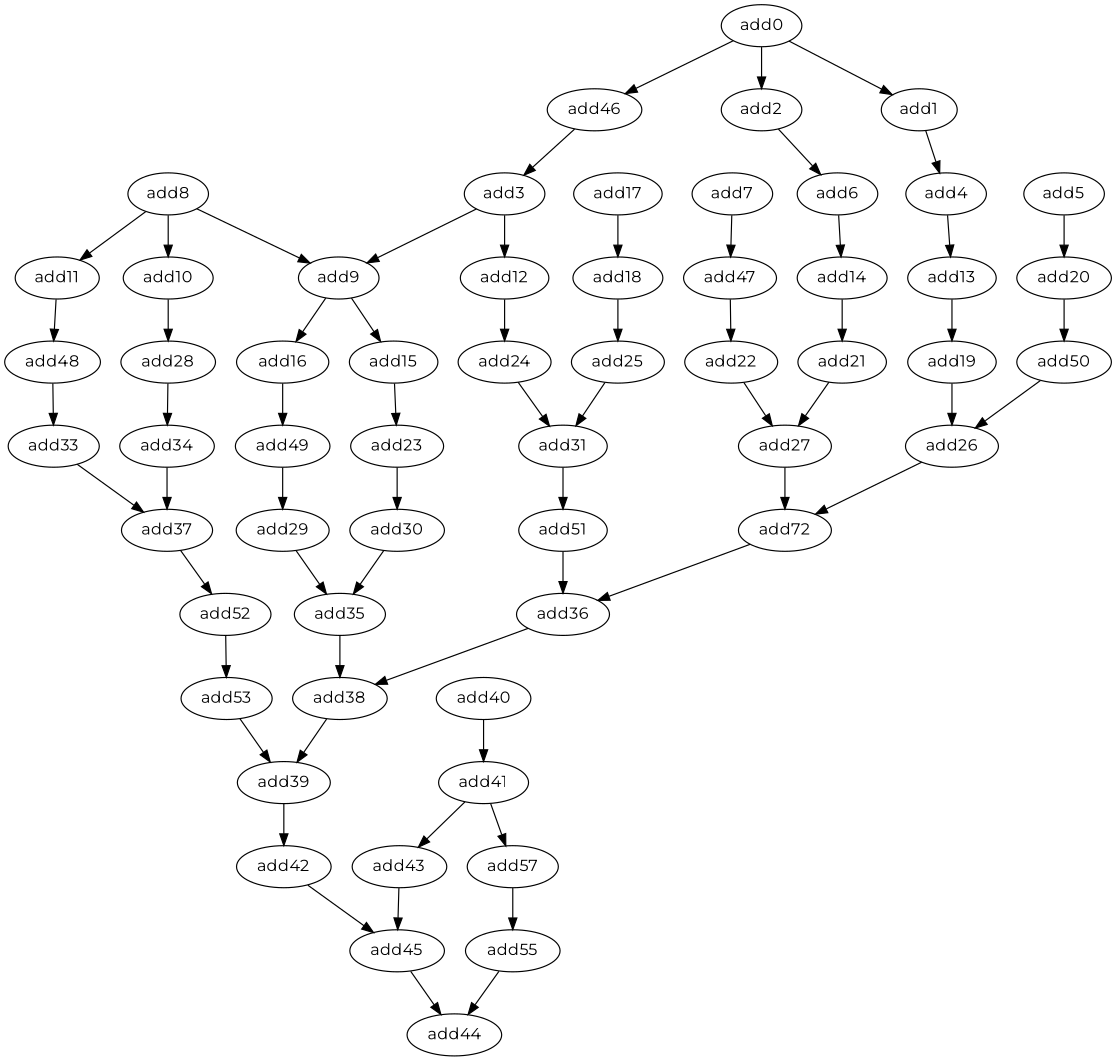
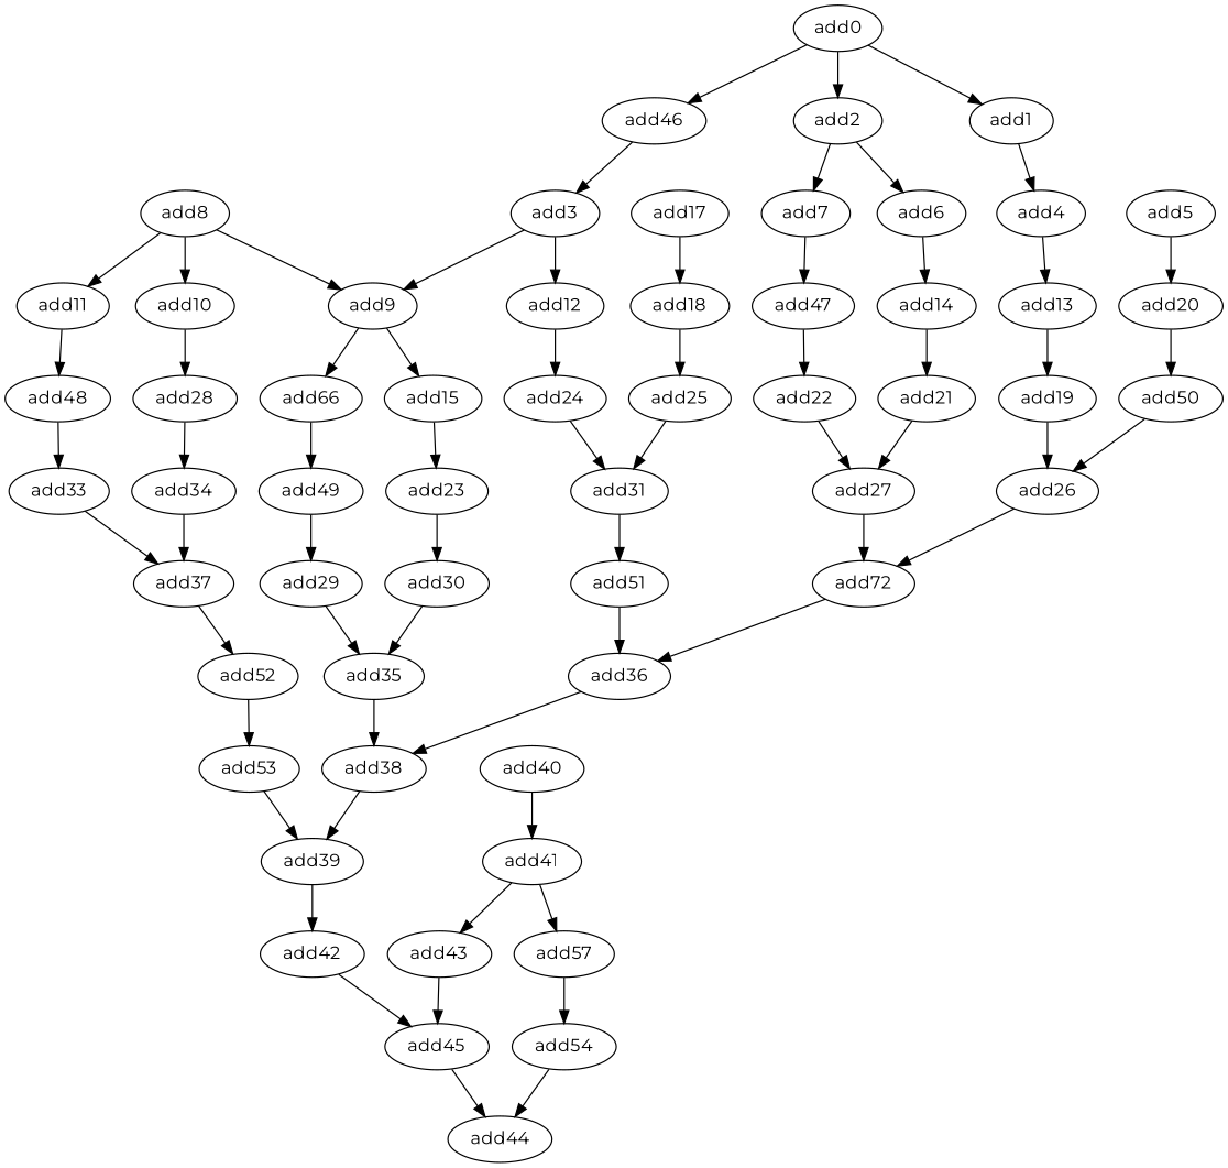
  digraph {
    fontname=Montserrat
    node [fontname=Montserrat opcode=add]
    edge [fontname=Montserrat]
    add0
    add1
    add2
    add46
    add4
    add6
    add7
    add3
    add13
    add5
    add20
    add14
    add47
    add9
    add12
    add15
-   add16
+   add16 [label=add66]
    add24
    add19
    add50
    add21
    add22
    add23
    add49
    add31
    add26
    add27
    n28 [label=add72]
    add8
    add10
    add11
    add28
    add48
    add34
    add33
    add30
    add29
    add37
    add52
    add51
    add35
    add38
    add17
    add18
    add25
    add36
    add39
    add53
    add42
    add45
    add44
    add40
    add41
    add43
    n55 [label=add57]
-   add55
+   add55 [label=add54]
    add0 -> add1
    add0 -> add2
    add0 -> add46
    add1 -> add4
    add2 -> add6
+   add2 -> add7
    add46 -> add3
    add4 -> add13
    add6 -> add14
    add7 -> add47
    add3 -> add9
    add3 -> add12
    add13 -> add19
    add5 -> add20
    add20 -> add50
    add14 -> add21
    add47 -> add22
    add9 -> add15
    add9 -> add16
    add12 -> add24
    add15 -> add23
    add16 -> add49
    add24 -> add31
    add19 -> add26
    add50 -> add26
    add21 -> add27
    add22 -> add27
    add23 -> add30
    add49 -> add29
    add31 -> add51
    add26 -> n28
    add27 -> n28
    n28 -> add36
    add8 -> add9
    add8 -> add10
    add8 -> add11
    add10 -> add28
    add11 -> add48
    add28 -> add34
    add48 -> add33
    add34 -> add37
    add33 -> add37
    add30 -> add35
    add29 -> add35
    add37 -> add52
    add52 -> add53
    add51 -> add36
    add35 -> add38
    add38 -> add39
    add17 -> add18
    add18 -> add25
    add25 -> add31
    add36 -> add38
    add39 -> add42
    add53 -> add39
    add42 -> add45
    add45 -> add44
    add40 -> add41
    add41 -> add43
    add41 -> n55
    add43 -> add45
    n55 -> add55
    add55 -> add44
  }
